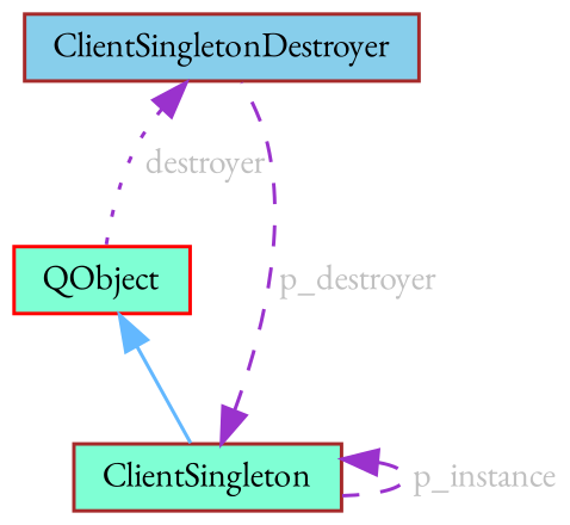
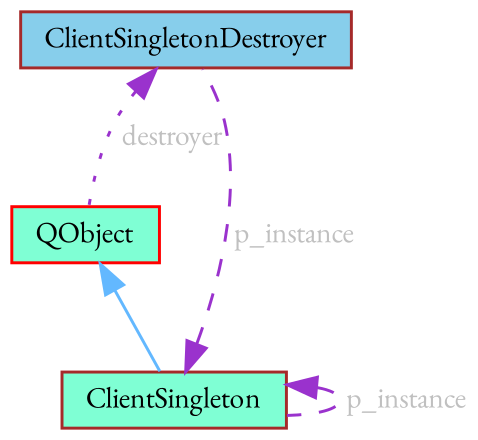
  digraph {
    fontname="EB Garamond"
    node [color=brown fillcolor=aquamarine fontname="EB Garamond" fontsize=10 shape=box style=filled]
    edge [color=darkorchid3 dir=back fontcolor=grey fontname="EB Garamond" fontsize=10 labelfontname=Helvetica labelfontsize=10 style=dashed]
    n1 [fillcolor=skyblue fontcolor=black height=0.2 label=ClientSingletonDestroyer width=0.4]
    n2 [color=red height=0.2 label=QObject width=0.4]
    n3 [height=0.2 label=ClientSingleton width=0.4]
    n1 -> n2 [label=" destroyer" style=dotted]
    n2 -> n3 [color=steelblue1 style=solid fontcolor=""]
-   n3 -> n1 [label=" p_destroyer"]
+   n3 -> n1 [label=" p_instance"]
    n3 -> n3 [label=" p_instance"]
  }
